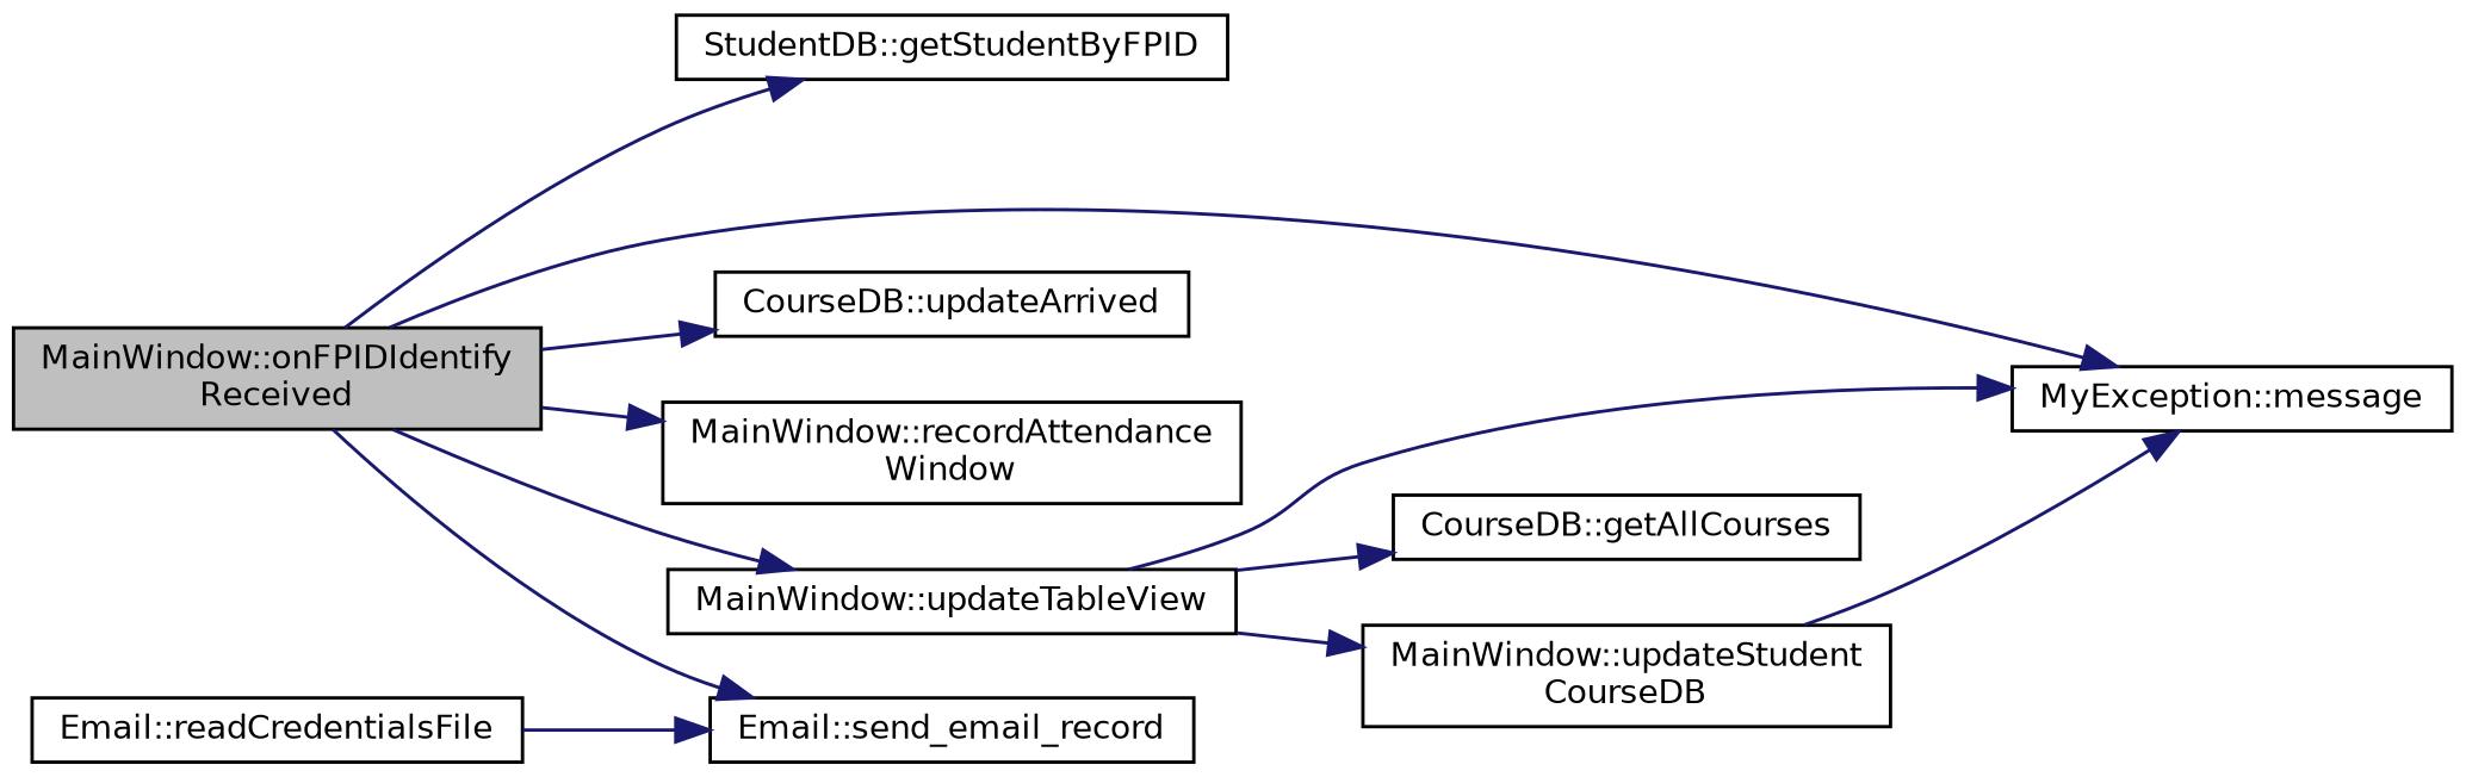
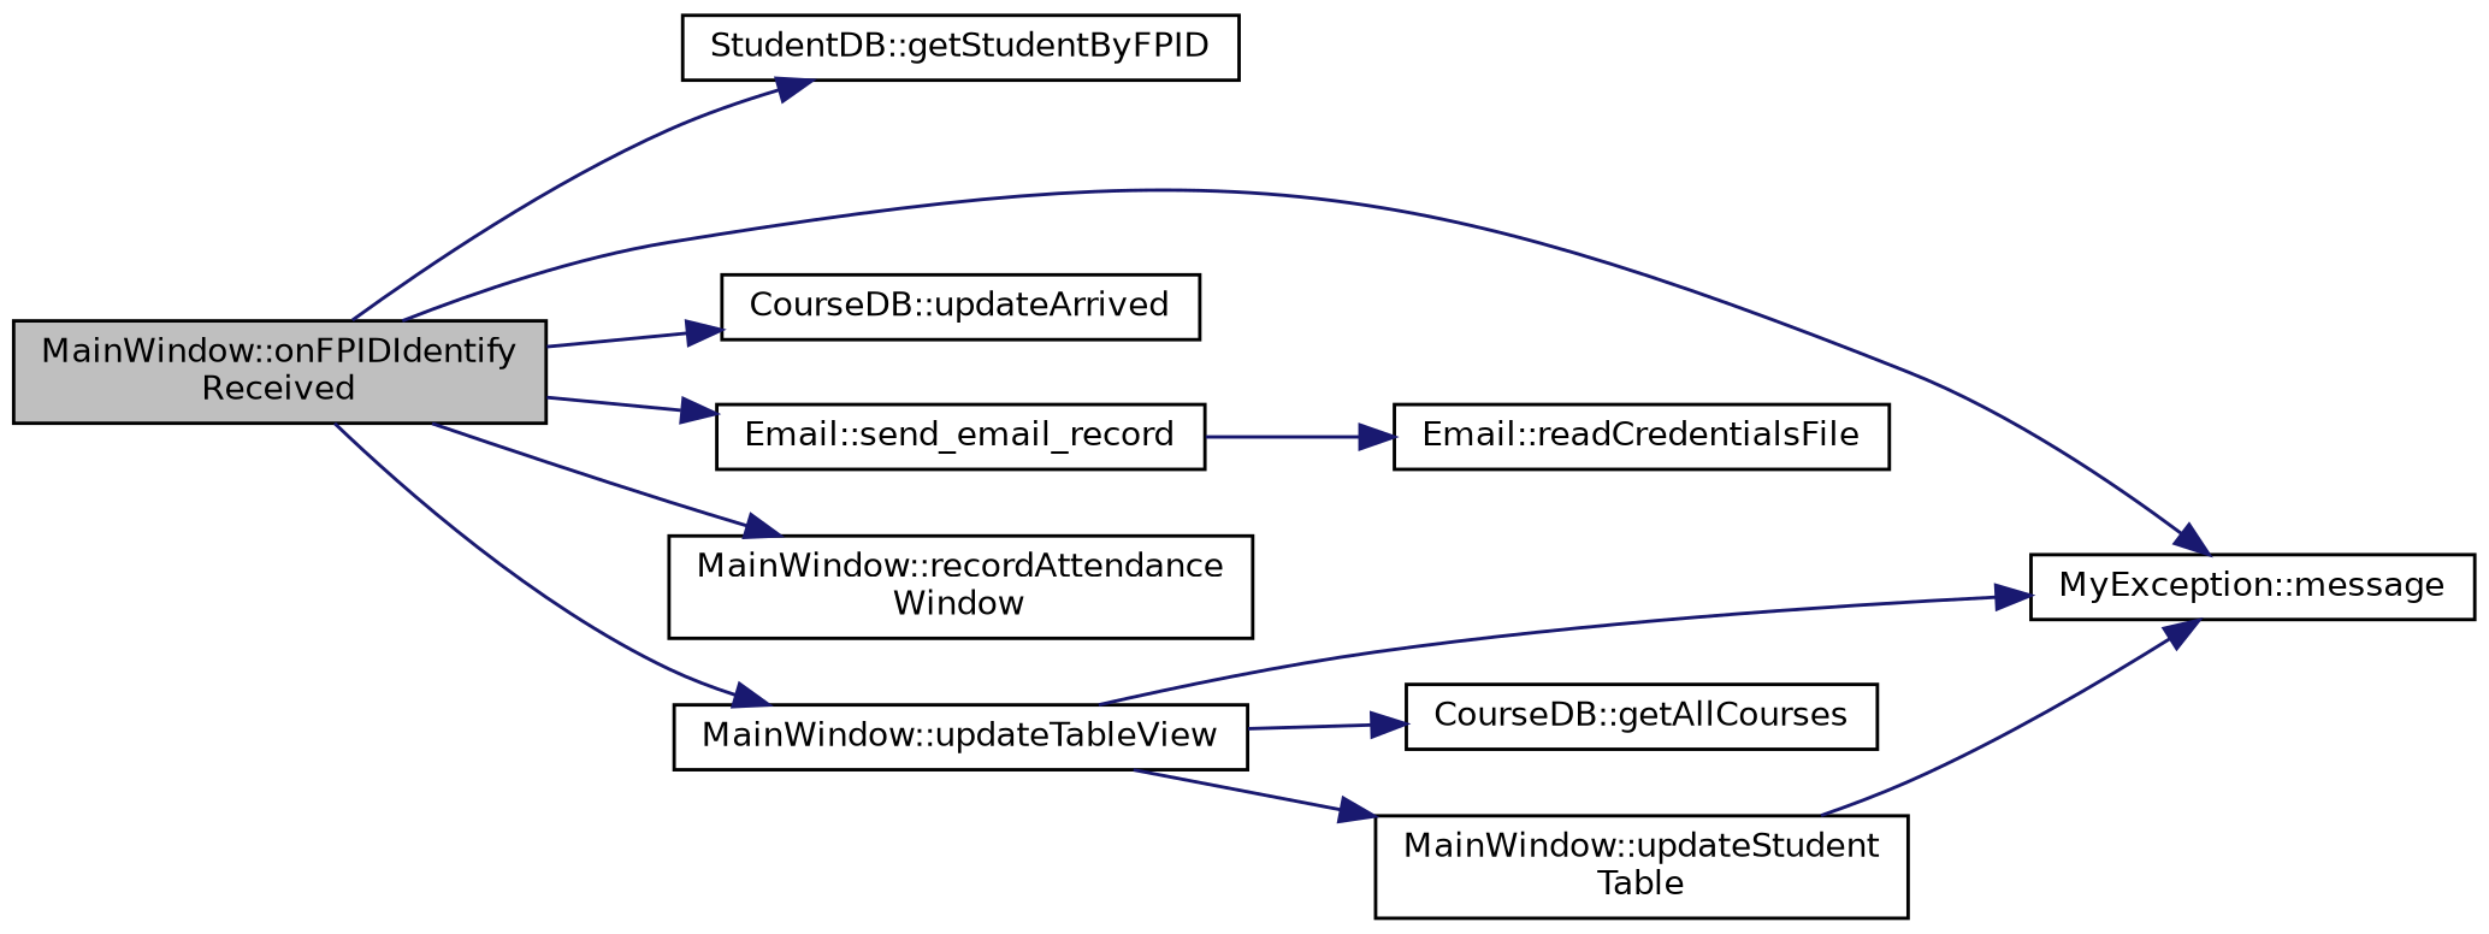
  digraph {
    rankdir=LR
    node [color=black fillcolor=white fontname=Helvetica fontsize=10 shape=record style=filled]
    edge [color=midnightblue fontname=Helvetica fontsize=10 labelfontname=Helvetica labelfontsize=10 style=solid]
    n1 [fillcolor=grey75 fontcolor=black height=0.2 label="MainWindow::onFPIDIdentify\lReceived" width=0.4]
    n2 [height=0.2 label="StudentDB::getStudentByFPID" width=0.4]
    n3 [height=0.2 label="MyException::message" width=0.4]
    n4 [height=0.2 label="CourseDB::updateArrived" width=0.4]
    n5 [height=0.2 label="Email::send_email_record" width=0.4]
    n6 [height=0.2 label="MainWindow::recordAttendance\lWindow" width=0.4]
    n7 [height=0.2 label="MainWindow::updateTableView" width=0.4]
    n8 [height=0.2 label="Email::readCredentialsFile" width=0.4]
    n9 [height=0.2 label="CourseDB::getAllCourses" width=0.4]
-   n10 [height=0.2 label="MainWindow::updateStudent\lCourseDB" width=0.4]
+   n10 [height=0.2 label="MainWindow::updateStudent\lTable" width=0.4]
    n1 -> n2
    n1 -> n3
    n1 -> n4
    n1 -> n5
    n1 -> n6
    n1 -> n7
-   n8 -> n5
+   n5 -> n8
    n7 -> n3
    n7 -> n9
    n7 -> n10
    n10 -> n3
  }
